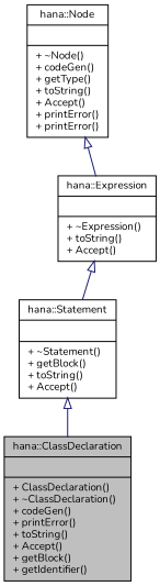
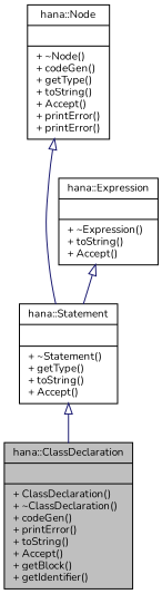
  digraph {
    fontname=Nunito
    node [color=black fillcolor=white fontname=Nunito fontsize=10 shape=record style=filled]
    edge [arrowtail=onormal color=midnightblue dir=back fontname=Nunito fontsize=10 labelfontname=Helvetica labelfontsize=10 style=solid]
    n1 [fillcolor=grey75 fontcolor=black height=0.2 label="{hana::ClassDeclaration\n||+ ClassDeclaration()\l+ ~ClassDeclaration()\l+ codeGen()\l+ printError()\l+ toString()\l+ Accept()\l+ getBlock()\l+ getIdentifier()\l}" width=0.4]
-   n2 [height=0.2 label="{hana::Statement\n||+ ~Statement()\l+ getBlock()\l+ toString()\l+ Accept()\l}" width=0.4]
+   n2 [height=0.2 label="{hana::Statement\n||+ ~Statement()\l+ getType()\l+ toString()\l+ Accept()\l}" width=0.4]
    n3 [height=0.2 label="{hana::Expression\n||+ ~Expression()\l+ toString()\l+ Accept()\l}" width=0.4]
    n4 [height=0.2 label="{hana::Node\n||+ ~Node()\l+ codeGen()\l+ getType()\l+ toString()\l+ Accept()\l+ printError()\l+ printError()\l}" width=0.4]
    n2 -> n1
    n3 -> n2
-   n4 -> n3
+   n4 -> n2
  }
